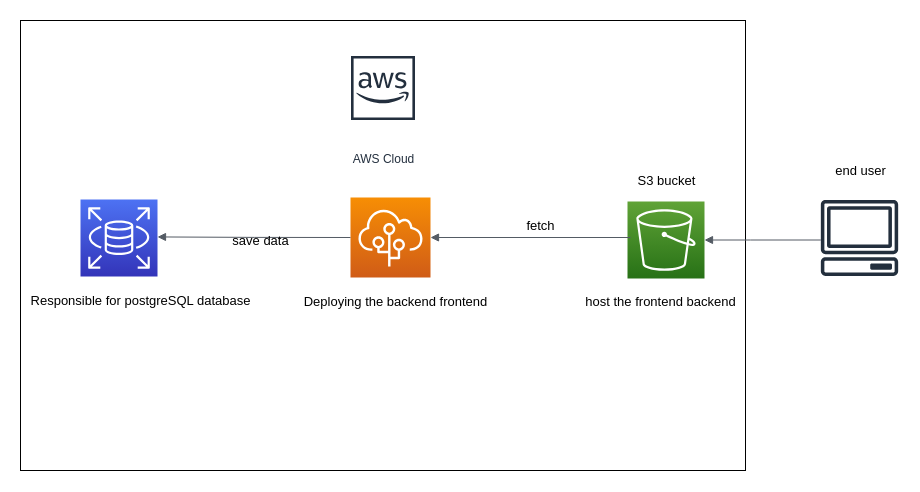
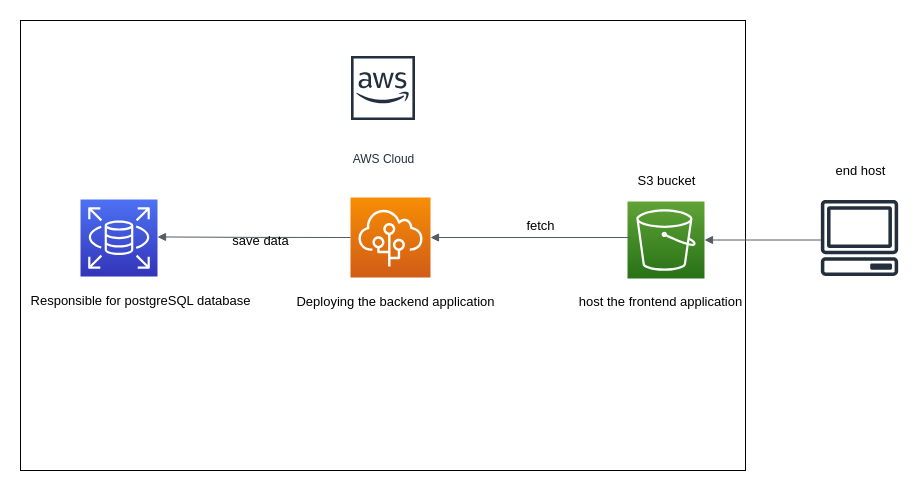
  <mxCell id="0" />
  <mxCell id="1" parent="0" />
  <mxCell id="2" value="" style="sketch=0;points=[[0,0,0],[0.25,0,0],[0.5,0,0],[0.75,0,0],[1,0,0],[0,1,0],[0.25,1,0],[0.5,1,0],[0.75,1,0],[1,1,0],[0,0.25,0],[0,0.5,0],[0,0.75,0],[1,0.25,0],[1,0.5,0],[1,0.75,0]];outlineConnect=0;fontColor=#232F3E;gradientColor=#4D72F3;gradientDirection=north;fillColor=#3334B9;strokeColor=#ffffff;dashed=0;verticalLabelPosition=bottom;verticalAlign=top;align=center;html=1;fontSize=12;fontStyle=0;aspect=fixed;shape=mxgraph.aws4.resourceIcon;resIcon=mxgraph.aws4.rds;" vertex="1" parent="1"><mxGeometry x="80" y="199" width="77" height="77" as="geometry" /></mxCell>
  <mxCell id="3" value="" style="sketch=0;points=[[0,0,0],[0.25,0,0],[0.5,0,0],[0.75,0,0],[1,0,0],[0,1,0],[0.25,1,0],[0.5,1,0],[0.75,1,0],[1,1,0],[0,0.25,0],[0,0.5,0],[0,0.75,0],[1,0.25,0],[1,0.5,0],[1,0.75,0]];outlineConnect=0;fontColor=#232F3E;gradientColor=#F78E04;gradientDirection=north;fillColor=#D05C17;strokeColor=#ffffff;dashed=0;verticalLabelPosition=bottom;verticalAlign=top;align=center;html=1;fontSize=12;fontStyle=0;aspect=fixed;shape=mxgraph.aws4.resourceIcon;resIcon=mxgraph.aws4.elastic_beanstalk;" vertex="1" parent="1"><mxGeometry x="350" y="197" width="80" height="80" as="geometry" /></mxCell>
  <mxCell id="4" value="" style="sketch=0;points=[[0,0,0],[0.25,0,0],[0.5,0,0],[0.75,0,0],[1,0,0],[0,1,0],[0.25,1,0],[0.5,1,0],[0.75,1,0],[1,1,0],[0,0.25,0],[0,0.5,0],[0,0.75,0],[1,0.25,0],[1,0.5,0],[1,0.75,0]];outlineConnect=0;fontColor=#232F3E;gradientColor=#60A337;gradientDirection=north;fillColor=#277116;strokeColor=#ffffff;dashed=0;verticalLabelPosition=bottom;verticalAlign=top;align=center;html=1;fontSize=12;fontStyle=0;aspect=fixed;shape=mxgraph.aws4.resourceIcon;resIcon=mxgraph.aws4.s3;" vertex="1" parent="1"><mxGeometry x="627" y="201" width="77" height="77" as="geometry" /></mxCell>
  <mxCell id="5" value="&lt;p style=&quot;line-height: 120%;&quot;&gt;&lt;font style=&quot;font-size: 13px;&quot;&gt;Responsible for postgreSQL database&lt;/font&gt;&lt;/p&gt;" style="text;html=1;align=center;verticalAlign=middle;resizable=0;points=[];autosize=1;strokeColor=none;fillColor=none;" vertex="1" parent="1"><mxGeometry x="20" y="276" width="240" height="50" as="geometry" /></mxCell>
- <mxCell id="6" value="Deploying the backend frontend" style="text;html=1;align=center;verticalAlign=middle;resizable=0;points=[];autosize=1;strokeColor=none;fillColor=none;fontSize=13;" vertex="1" parent="1"><mxGeometry x="290" y="286" width="210" height="30" as="geometry" /></mxCell>
- <mxCell id="7" value="host the frontend backend" style="text;html=1;align=center;verticalAlign=middle;resizable=0;points=[];autosize=1;strokeColor=none;fillColor=none;fontSize=13;" vertex="1" parent="1"><mxGeometry x="570" y="286" width="180" height="30" as="geometry" /></mxCell>
+ <mxCell id="6" value="Deploying the backend application" style="text;html=1;align=center;verticalAlign=middle;resizable=0;points=[];autosize=1;strokeColor=none;fillColor=none;fontSize=13;" vertex="1" parent="1"><mxGeometry x="290" y="286" width="210" height="30" as="geometry" /></mxCell>
+ <mxCell id="7" value="host the frontend application" style="text;html=1;align=center;verticalAlign=middle;resizable=0;points=[];autosize=1;strokeColor=none;fillColor=none;fontSize=13;" vertex="1" parent="1"><mxGeometry x="570" y="286" width="180" height="30" as="geometry" /></mxCell>
  <mxCell id="8" value="S3 bucket" style="text;html=1;align=center;verticalAlign=middle;resizable=0;points=[];autosize=1;strokeColor=none;fillColor=none;fontSize=13;" vertex="1" parent="1"><mxGeometry x="625.5" y="165" width="80" height="30" as="geometry" /></mxCell>
  <mxCell id="9" value="" style="edgeStyle=orthogonalEdgeStyle;html=1;endArrow=none;elbow=vertical;startArrow=block;startFill=1;strokeColor=#545B64;rounded=0;fontSize=13;exitX=1;exitY=0.5;exitDx=0;exitDy=0;exitPerimeter=0;" edge="1" parent="1" source="3"><mxGeometry width="100" relative="1" as="geometry"><mxPoint x="460" y="239" as="sourcePoint" /><mxPoint x="630" y="237" as="targetPoint" /><Array as="points"><mxPoint x="630" y="237" /></Array></mxGeometry></mxCell>
  <mxCell id="10" value="" style="edgeStyle=orthogonalEdgeStyle;html=1;endArrow=none;elbow=vertical;startArrow=block;startFill=1;strokeColor=#545B64;rounded=0;fontSize=13;exitX=1;exitY=0.5;exitDx=0;exitDy=0;exitPerimeter=0;" edge="1" parent="1" target="3"><mxGeometry width="100" relative="1" as="geometry"><mxPoint x="157" y="236.44" as="sourcePoint" /><mxPoint x="360" y="240" as="targetPoint" /><Array as="points" /></mxGeometry></mxCell>
  <mxCell id="11" value="" style="rounded=0;whiteSpace=wrap;html=1;fontSize=13;fillColor=none;" vertex="1" parent="1"><mxGeometry x="20" y="20" width="725" height="450" as="geometry" /></mxCell>
  <mxCell id="12" value="fetch" style="text;html=1;align=center;verticalAlign=middle;resizable=0;points=[];autosize=1;strokeColor=none;fillColor=none;fontSize=13;" vertex="1" parent="1"><mxGeometry x="515" y="210" width="50" height="30" as="geometry" /></mxCell>
  <mxCell id="13" value="save data" style="text;html=1;align=center;verticalAlign=middle;resizable=0;points=[];autosize=1;strokeColor=none;fillColor=none;fontSize=13;" vertex="1" parent="1"><mxGeometry x="220" y="225" width="80" height="30" as="geometry" /></mxCell>
  <mxCell id="14" value="" style="sketch=0;outlineConnect=0;fontColor=#232F3E;gradientColor=none;fillColor=#232F3D;strokeColor=none;dashed=0;verticalLabelPosition=bottom;verticalAlign=top;align=center;html=1;fontSize=12;fontStyle=0;aspect=fixed;pointerEvents=1;shape=mxgraph.aws4.client;" vertex="1" parent="1"><mxGeometry x="820" y="199.5" width="78" height="76" as="geometry" /></mxCell>
- <mxCell id="15" value="end user" style="text;html=1;align=center;verticalAlign=middle;resizable=0;points=[];autosize=1;strokeColor=none;fillColor=none;fontSize=13;" vertex="1" parent="1"><mxGeometry x="825" y="155" width="70" height="30" as="geometry" /></mxCell>
+ <mxCell id="15" value="end host" style="text;html=1;align=center;verticalAlign=middle;resizable=0;points=[];autosize=1;strokeColor=none;fillColor=none;fontSize=13;" vertex="1" parent="1"><mxGeometry x="825" y="155" width="70" height="30" as="geometry" /></mxCell>
  <mxCell id="16" value="" style="edgeStyle=orthogonalEdgeStyle;html=1;endArrow=none;elbow=vertical;startArrow=block;startFill=1;strokeColor=#545B64;rounded=0;fontSize=13;" edge="1" parent="1" source="4" target="14"><mxGeometry width="100" relative="1" as="geometry"><mxPoint x="720" y="220" as="sourcePoint" /><mxPoint x="810" y="240" as="targetPoint" /><Array as="points"><mxPoint x="750" y="240" /><mxPoint x="750" y="240" /></Array></mxGeometry></mxCell>
  <mxCell id="17" value="AWS Cloud" style="sketch=0;outlineConnect=0;fontColor=#232F3E;gradientColor=none;strokeColor=#232F3E;fillColor=#ffffff;dashed=0;verticalLabelPosition=bottom;verticalAlign=top;align=center;html=1;fontSize=12;fontStyle=0;aspect=fixed;shape=mxgraph.aws4.resourceIcon;resIcon=mxgraph.aws4.aws_cloud;" vertex="1" parent="1"><mxGeometry x="342.5" y="30" width="80" height="115" as="geometry" /></mxCell>
